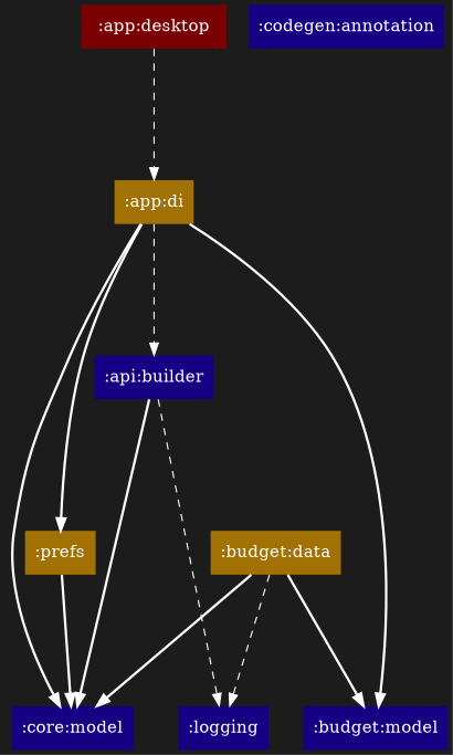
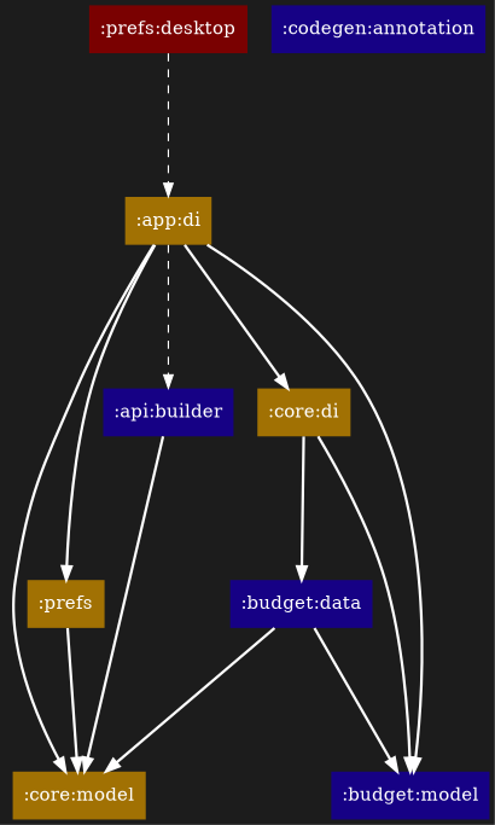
  digraph {
    bgcolor="#1c1c1c"
    rankdir=TB
    ranksep=1.5
    node [color=transparent fillcolor="#160185" fontcolor=white shape=box style=filled]
    edge [arrowhead=normal color=white style=bold]
    ":api:builder"
-   ":core:model"
-   ":logging"
+   ":core:model" [fillcolor="#a17103"]
    ":codegen:annotation"
-   ":app:desktop" [fillcolor="#7a0101"]
+   ":app:desktop" [fillcolor="#7a0101" label=":prefs:desktop"]
    ":app:di" [fillcolor="#a17103"]
    ":budget:model"
+   ":core:di" [fillcolor="#a17103"]
    ":prefs" [fillcolor="#a17103"]
-   ":budget:data" [fillcolor="#a17103"]
+   ":budget:data"
    ":api:builder" -> ":core:model"
-   ":api:builder" -> ":logging" [style=dashed]
    ":app:desktop" -> ":app:di" [style=dashed]
    ":app:di" -> ":api:builder" [style=dashed]
    ":app:di" -> ":core:model"
    ":app:di" -> ":budget:model"
+   ":app:di" -> ":core:di"
    ":app:di" -> ":prefs"
+   ":core:di" -> ":budget:model"
+   ":core:di" -> ":budget:data"
    ":prefs" -> ":core:model"
    ":budget:data" -> ":core:model"
-   ":budget:data" -> ":logging" [style=dashed]
    ":budget:data" -> ":budget:model"
  }
